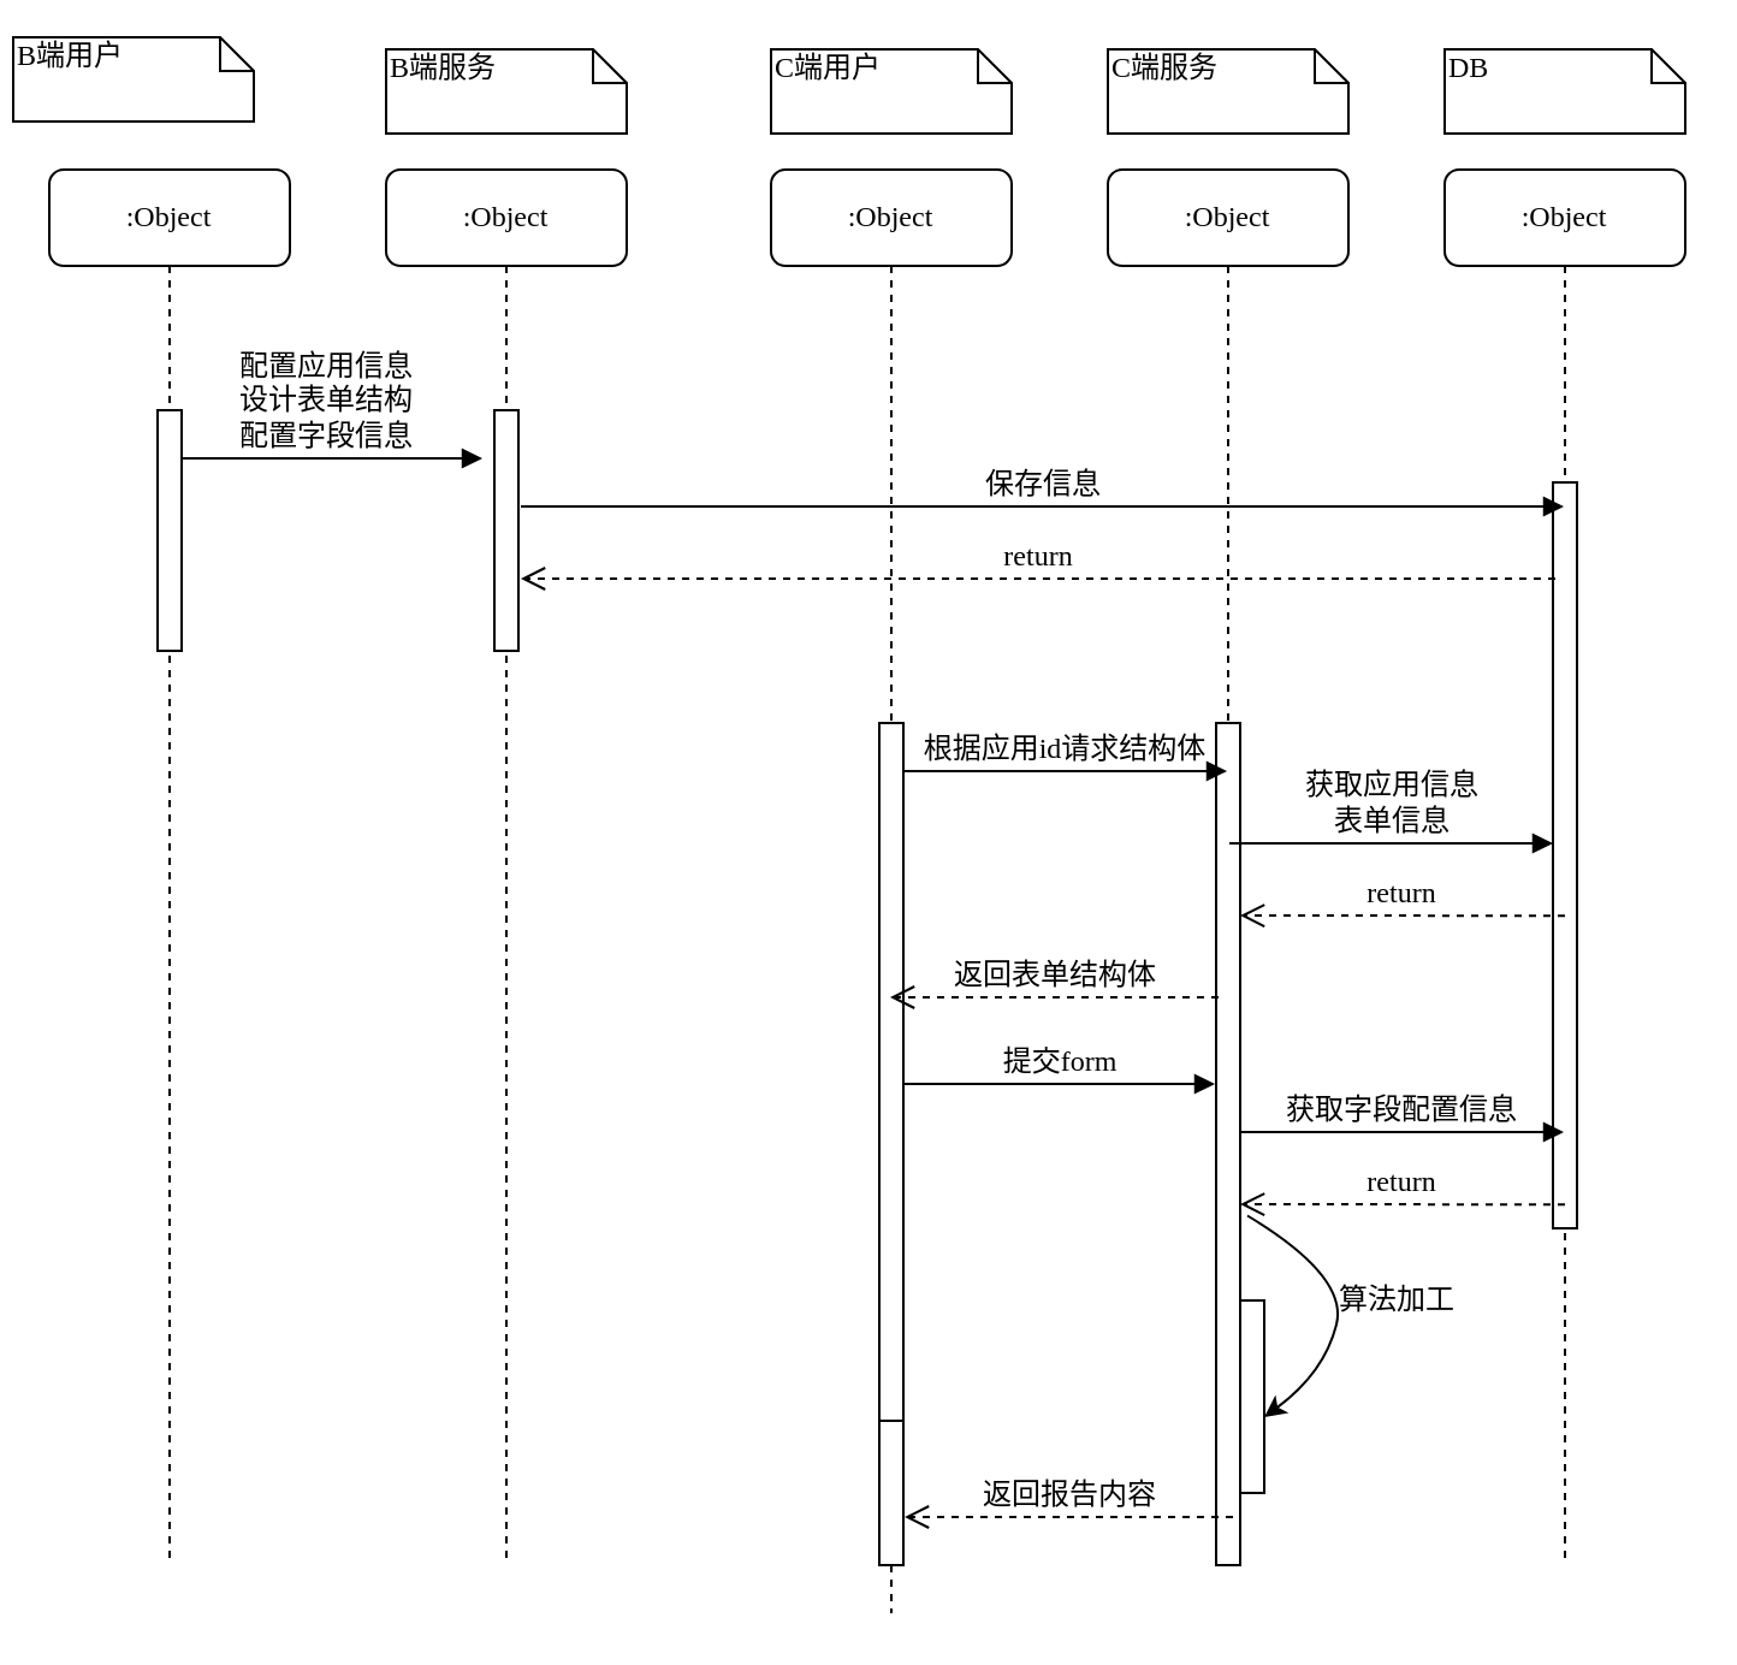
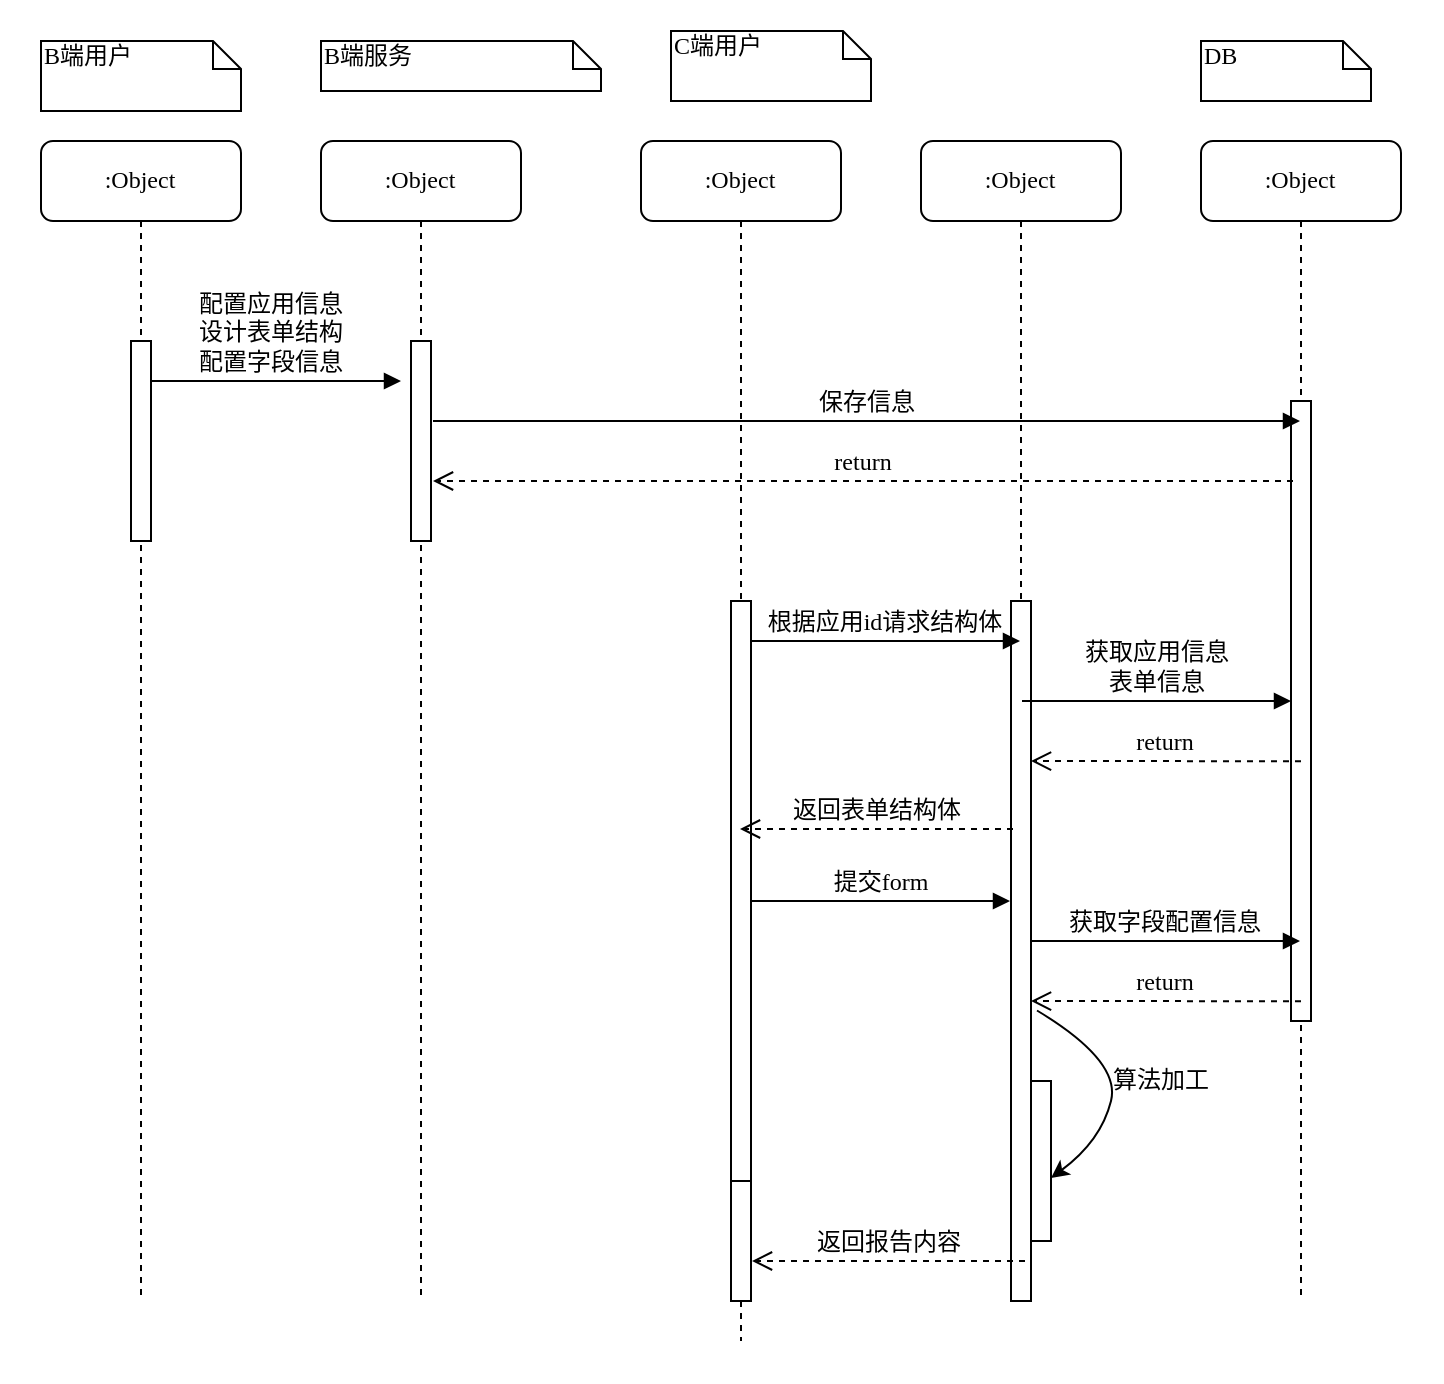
  <mxCell id="0" />
  <mxCell id="1" parent="0" />
  <mxCell id="2" value=":Object" style="shape=umlLifeline;perimeter=lifelinePerimeter;whiteSpace=wrap;html=1;container=1;collapsible=0;recursiveResize=0;outlineConnect=0;rounded=1;shadow=0;comic=0;labelBackgroundColor=none;strokeWidth=1;fontFamily=Verdana;fontSize=12;align=center;" parent="1" vertex="1"><mxGeometry x="160" y="70" width="100" height="580" as="geometry" /></mxCell>
  <mxCell id="3" value="" style="html=1;points=[];perimeter=orthogonalPerimeter;rounded=0;shadow=0;comic=0;labelBackgroundColor=none;strokeWidth=1;fontFamily=Verdana;fontSize=12;align=center;" parent="2" vertex="1"><mxGeometry x="45" y="100" width="10" height="100" as="geometry" /></mxCell>
  <mxCell id="4" value="&lt;span style=&quot;font-family: Helvetica;&quot;&gt;配置应用信息&lt;/span&gt;&lt;br style=&quot;font-family: Helvetica;&quot;&gt;&lt;span style=&quot;font-family: Helvetica;&quot;&gt;设计表单结构&lt;br&gt;配置字段信息&lt;br&gt;&lt;/span&gt;" style="html=1;verticalAlign=bottom;endArrow=block;labelBackgroundColor=none;fontFamily=Verdana;fontSize=12;edgeStyle=elbowEdgeStyle;elbow=vertical;" edge="1" parent="2" source="17"><mxGeometry relative="1" as="geometry"><mxPoint x="-80" y="120" as="sourcePoint" /><mxPoint x="40" y="120" as="targetPoint" /></mxGeometry></mxCell>
  <mxCell id="5" value=":Object" style="shape=umlLifeline;perimeter=lifelinePerimeter;whiteSpace=wrap;html=1;container=1;collapsible=0;recursiveResize=0;outlineConnect=0;rounded=1;shadow=0;comic=0;labelBackgroundColor=none;strokeWidth=1;fontFamily=Verdana;fontSize=12;align=center;" parent="1" vertex="1"><mxGeometry x="320" y="70" width="100" height="600" as="geometry" /></mxCell>
  <mxCell id="6" value="" style="html=1;points=[];perimeter=orthogonalPerimeter;rounded=0;shadow=0;comic=0;labelBackgroundColor=none;strokeWidth=1;fontFamily=Verdana;fontSize=12;align=center;" parent="5" vertex="1"><mxGeometry x="45" y="230" width="10" height="310" as="geometry" /></mxCell>
  <mxCell id="7" value="" style="html=1;points=[];perimeter=orthogonalPerimeter;rounded=0;shadow=0;comic=0;labelBackgroundColor=none;strokeWidth=1;fontFamily=Verdana;fontSize=12;align=center;" vertex="1" parent="5"><mxGeometry x="45" y="520" width="10" height="60" as="geometry" /></mxCell>
  <mxCell id="8" value=":Object" style="shape=umlLifeline;perimeter=lifelinePerimeter;whiteSpace=wrap;html=1;container=1;collapsible=0;recursiveResize=0;outlineConnect=0;rounded=1;shadow=0;comic=0;labelBackgroundColor=none;strokeWidth=1;fontFamily=Verdana;fontSize=12;align=center;" parent="1" vertex="1"><mxGeometry x="460" y="70" width="100" height="580" as="geometry" /></mxCell>
  <mxCell id="9" value="提交form" style="html=1;verticalAlign=bottom;endArrow=block;labelBackgroundColor=none;fontFamily=Verdana;fontSize=12;edgeStyle=elbowEdgeStyle;elbow=vertical;" edge="1" parent="8"><mxGeometry relative="1" as="geometry"><mxPoint x="-85" y="380" as="sourcePoint" /><mxPoint x="44.5" y="380" as="targetPoint" /><Array as="points"><mxPoint x="-85" y="380" /><mxPoint x="-135" y="340" /><mxPoint x="-45" y="360" /><mxPoint x="-135" y="360" /></Array></mxGeometry></mxCell>
  <mxCell id="10" value="" style="html=1;points=[];perimeter=orthogonalPerimeter;rounded=0;shadow=0;comic=0;labelBackgroundColor=none;strokeWidth=1;fontFamily=Verdana;fontSize=12;align=center;" vertex="1" parent="8"><mxGeometry x="55" y="470" width="10" height="80" as="geometry" /></mxCell>
  <mxCell id="11" value=":Object" style="shape=umlLifeline;perimeter=lifelinePerimeter;whiteSpace=wrap;html=1;container=1;collapsible=0;recursiveResize=0;outlineConnect=0;rounded=1;shadow=0;comic=0;labelBackgroundColor=none;strokeWidth=1;fontFamily=Verdana;fontSize=12;align=center;" parent="1" vertex="1"><mxGeometry x="600" y="70" width="100" height="580" as="geometry" /></mxCell>
  <mxCell id="12" value="" style="html=1;points=[];perimeter=orthogonalPerimeter;rounded=0;shadow=0;comic=0;labelBackgroundColor=none;strokeWidth=1;fontFamily=Verdana;fontSize=12;align=center;" parent="11" vertex="1"><mxGeometry x="45" y="130" width="10" height="310" as="geometry" /></mxCell>
  <mxCell id="13" value="" style="html=1;points=[];perimeter=orthogonalPerimeter;rounded=0;shadow=0;comic=0;labelBackgroundColor=none;strokeWidth=1;fontFamily=Verdana;fontSize=12;align=center;" parent="11" vertex="1"><mxGeometry x="-95" y="230" width="10" height="350" as="geometry" /></mxCell>
  <mxCell id="14" value="return" style="html=1;verticalAlign=bottom;endArrow=open;dashed=1;endSize=8;labelBackgroundColor=none;fontFamily=Verdana;fontSize=12;edgeStyle=elbowEdgeStyle;elbow=vertical;exitX=0.5;exitY=0.581;exitDx=0;exitDy=0;exitPerimeter=0;" parent="11" source="12" target="13" edge="1"><mxGeometry relative="1" as="geometry"><mxPoint x="-30" y="321" as="targetPoint" /><Array as="points"><mxPoint x="-20" y="310" /><mxPoint y="310" /><mxPoint y="290" /><mxPoint x="-10" y="275" /><mxPoint x="20" y="275" /></Array><mxPoint x="40" y="310" as="sourcePoint" /></mxGeometry></mxCell>
  <mxCell id="15" value="获取字段配置信息" style="html=1;verticalAlign=bottom;endArrow=block;labelBackgroundColor=none;fontFamily=Verdana;fontSize=12;edgeStyle=elbowEdgeStyle;elbow=vertical;" edge="1" parent="11"><mxGeometry relative="1" as="geometry"><mxPoint x="-85" y="400" as="sourcePoint" /><mxPoint x="49.5" y="400" as="targetPoint" /><Array as="points"><mxPoint x="-80" y="400" /><mxPoint x="-130" y="360" /><mxPoint x="-40" y="380" /><mxPoint x="-130" y="380" /></Array></mxGeometry></mxCell>
  <mxCell id="16" value="return" style="html=1;verticalAlign=bottom;endArrow=open;dashed=1;endSize=8;labelBackgroundColor=none;fontFamily=Verdana;fontSize=12;edgeStyle=elbowEdgeStyle;elbow=vertical;exitX=0.5;exitY=0.581;exitDx=0;exitDy=0;exitPerimeter=0;" edge="1" parent="11"><mxGeometry relative="1" as="geometry"><mxPoint x="-85" y="430" as="targetPoint" /><Array as="points"><mxPoint x="-20" y="430" /><mxPoint y="430" /><mxPoint y="410" /><mxPoint x="-10" y="395" /><mxPoint x="20" y="395" /></Array><mxPoint x="50" y="430.11" as="sourcePoint" /></mxGeometry></mxCell>
  <mxCell id="17" value=":Object" style="shape=umlLifeline;perimeter=lifelinePerimeter;whiteSpace=wrap;html=1;container=1;collapsible=0;recursiveResize=0;outlineConnect=0;rounded=1;shadow=0;comic=0;labelBackgroundColor=none;strokeWidth=1;fontFamily=Verdana;fontSize=12;align=center;" parent="1" vertex="1"><mxGeometry x="20" y="70" width="100" height="580" as="geometry" /></mxCell>
  <mxCell id="18" value="" style="html=1;points=[];perimeter=orthogonalPerimeter;rounded=0;shadow=0;comic=0;labelBackgroundColor=none;strokeWidth=1;fontFamily=Verdana;fontSize=12;align=center;" parent="17" vertex="1"><mxGeometry x="45" y="100" width="10" height="100" as="geometry" /></mxCell>
  <mxCell id="19" value="保存信息" style="html=1;verticalAlign=bottom;endArrow=block;labelBackgroundColor=none;fontFamily=Verdana;fontSize=12;edgeStyle=elbowEdgeStyle;elbow=vertical;exitX=1.2;exitY=0.174;exitDx=0;exitDy=0;exitPerimeter=0;" parent="1" target="11" edge="1"><mxGeometry relative="1" as="geometry"><mxPoint x="216" y="210.02" as="sourcePoint" /><Array as="points"><mxPoint x="379" y="210" /></Array><mxPoint x="649" y="210" as="targetPoint" /></mxGeometry></mxCell>
  <mxCell id="20" value="根据应用id请求结构体" style="html=1;verticalAlign=bottom;endArrow=block;labelBackgroundColor=none;fontFamily=Verdana;fontSize=12;edgeStyle=elbowEdgeStyle;elbow=vertical;" parent="1" source="6" target="8" edge="1"><mxGeometry relative="1" as="geometry"><mxPoint x="230" y="280" as="sourcePoint" /><Array as="points"><mxPoint x="380" y="320" /><mxPoint x="330" y="280" /><mxPoint x="420" y="300" /><mxPoint x="330" y="300" /></Array></mxGeometry></mxCell>
- <mxCell id="21" value="B端用户" style="shape=note;whiteSpace=wrap;html=1;size=14;verticalAlign=top;align=left;spacingTop=-6;rounded=0;shadow=0;comic=0;labelBackgroundColor=none;strokeWidth=1;fontFamily=Verdana;fontSize=12" parent="1" vertex="1"><mxGeometry x="5" y="15" width="100" height="35" as="geometry" /></mxCell>
- <mxCell id="22" value="B端服务" style="shape=note;whiteSpace=wrap;html=1;size=14;verticalAlign=top;align=left;spacingTop=-6;rounded=0;shadow=0;comic=0;labelBackgroundColor=none;strokeWidth=1;fontFamily=Verdana;fontSize=12" parent="1" vertex="1"><mxGeometry x="160" y="20" width="100" height="35" as="geometry" /></mxCell>
- <mxCell id="23" value="C端用户" style="shape=note;whiteSpace=wrap;html=1;size=14;verticalAlign=top;align=left;spacingTop=-6;rounded=0;shadow=0;comic=0;labelBackgroundColor=none;strokeWidth=1;fontFamily=Verdana;fontSize=12" parent="1" vertex="1"><mxGeometry x="320" y="20" width="100" height="35" as="geometry" /></mxCell>
- <mxCell id="24" value="C端服务" style="shape=note;whiteSpace=wrap;html=1;size=14;verticalAlign=top;align=left;spacingTop=-6;rounded=0;shadow=0;comic=0;labelBackgroundColor=none;strokeWidth=1;fontFamily=Verdana;fontSize=12" parent="1" vertex="1"><mxGeometry x="460" y="20" width="100" height="35" as="geometry" /></mxCell>
- <mxCell id="25" value="DB" style="shape=note;whiteSpace=wrap;html=1;size=14;verticalAlign=top;align=left;spacingTop=-6;rounded=0;shadow=0;comic=0;labelBackgroundColor=none;strokeWidth=1;fontFamily=Verdana;fontSize=12" parent="1" vertex="1"><mxGeometry x="600" y="20" width="100" height="35" as="geometry" /></mxCell>
+ <mxCell id="21" value="B端用户" style="shape=note;whiteSpace=wrap;html=1;size=14;verticalAlign=top;align=left;spacingTop=-6;rounded=0;shadow=0;comic=0;labelBackgroundColor=none;strokeWidth=1;fontFamily=Verdana;fontSize=12" parent="1" vertex="1"><mxGeometry x="20" y="20" width="100" height="35" as="geometry" /></mxCell>
+ <mxCell id="22" value="B端服务" style="shape=note;whiteSpace=wrap;html=1;size=14;verticalAlign=top;align=left;spacingTop=-6;rounded=0;shadow=0;comic=0;labelBackgroundColor=none;strokeWidth=1;fontFamily=Verdana;fontSize=12" parent="1" vertex="1"><mxGeometry x="160" y="20" width="140" height="25" as="geometry" /></mxCell>
+ <mxCell id="23" value="C端用户" style="shape=note;whiteSpace=wrap;html=1;size=14;verticalAlign=top;align=left;spacingTop=-6;rounded=0;shadow=0;comic=0;labelBackgroundColor=none;strokeWidth=1;fontFamily=Verdana;fontSize=12" parent="1" vertex="1"><mxGeometry x="335" y="15" width="100" height="35" as="geometry" /></mxCell>
+ <mxCell id="25" value="DB" style="shape=note;whiteSpace=wrap;html=1;size=14;verticalAlign=top;align=left;spacingTop=-6;rounded=0;shadow=0;comic=0;labelBackgroundColor=none;strokeWidth=1;fontFamily=Verdana;fontSize=12" parent="1" vertex="1"><mxGeometry x="600" y="20" width="85" height="30" as="geometry" /></mxCell>
  <mxCell id="26" value="return" style="html=1;verticalAlign=bottom;endArrow=open;dashed=1;endSize=8;labelBackgroundColor=none;fontFamily=Verdana;fontSize=12;edgeStyle=elbowEdgeStyle;elbow=horizontal;" edge="1" parent="1"><mxGeometry relative="1" as="geometry"><mxPoint x="216" y="240" as="targetPoint" /><Array as="points"><mxPoint x="291" y="239.5" /><mxPoint x="321" y="239.5" /></Array><mxPoint x="646" y="240" as="sourcePoint" /></mxGeometry></mxCell>
  <mxCell id="27" value="返回表单结构体" style="html=1;verticalAlign=bottom;endArrow=open;dashed=1;endSize=8;labelBackgroundColor=none;fontFamily=Verdana;fontSize=12;edgeStyle=elbowEdgeStyle;elbow=vertical;" edge="1" parent="1" target="5"><mxGeometry relative="1" as="geometry"><mxPoint x="410" y="411" as="targetPoint" /><Array as="points"><mxPoint x="450" y="414" /><mxPoint x="480" y="414" /></Array><mxPoint x="506" y="414" as="sourcePoint" /></mxGeometry></mxCell>
  <mxCell id="28" value="获取应用信息&lt;br&gt;表单信息" style="html=1;verticalAlign=bottom;endArrow=block;labelBackgroundColor=none;fontFamily=Verdana;fontSize=12;edgeStyle=elbowEdgeStyle;elbow=vertical;" edge="1" parent="1"><mxGeometry relative="1" as="geometry"><mxPoint x="510.5" y="350" as="sourcePoint" /><mxPoint x="645" y="350" as="targetPoint" /><Array as="points"><mxPoint x="515.5" y="350" /><mxPoint x="465.5" y="310" /><mxPoint x="555.5" y="330" /><mxPoint x="465.5" y="330" /></Array></mxGeometry></mxCell>
  <mxCell id="29" value="" style="curved=1;endArrow=classic;html=1;rounded=0;exitX=1.3;exitY=0.585;exitDx=0;exitDy=0;exitPerimeter=0;entryX=1;entryY=0.606;entryDx=0;entryDy=0;entryPerimeter=0;" edge="1" parent="1" source="13" target="10"><mxGeometry width="50" height="50" relative="1" as="geometry"><mxPoint x="540" y="520" as="sourcePoint" /><mxPoint x="590" y="470" as="targetPoint" /><Array as="points"><mxPoint x="560" y="530" /><mxPoint x="550" y="570" /></Array></mxGeometry></mxCell>
  <mxCell id="30" value="算法加工" style="text;html=1;align=center;verticalAlign=middle;resizable=0;points=[];autosize=1;strokeColor=none;fillColor=none;" vertex="1" parent="1"><mxGeometry x="545" y="525" width="70" height="30" as="geometry" /></mxCell>
  <mxCell id="31" value="返回报告内容" style="html=1;verticalAlign=bottom;endArrow=open;dashed=1;endSize=8;labelBackgroundColor=none;fontFamily=Verdana;fontSize=12;edgeStyle=elbowEdgeStyle;elbow=horizontal;" edge="1" parent="1"><mxGeometry relative="1" as="geometry"><mxPoint x="375.5" y="630" as="targetPoint" /><Array as="points"><mxPoint x="456" y="630" /><mxPoint x="486" y="630" /></Array><mxPoint x="512" y="630" as="sourcePoint" /></mxGeometry></mxCell>
